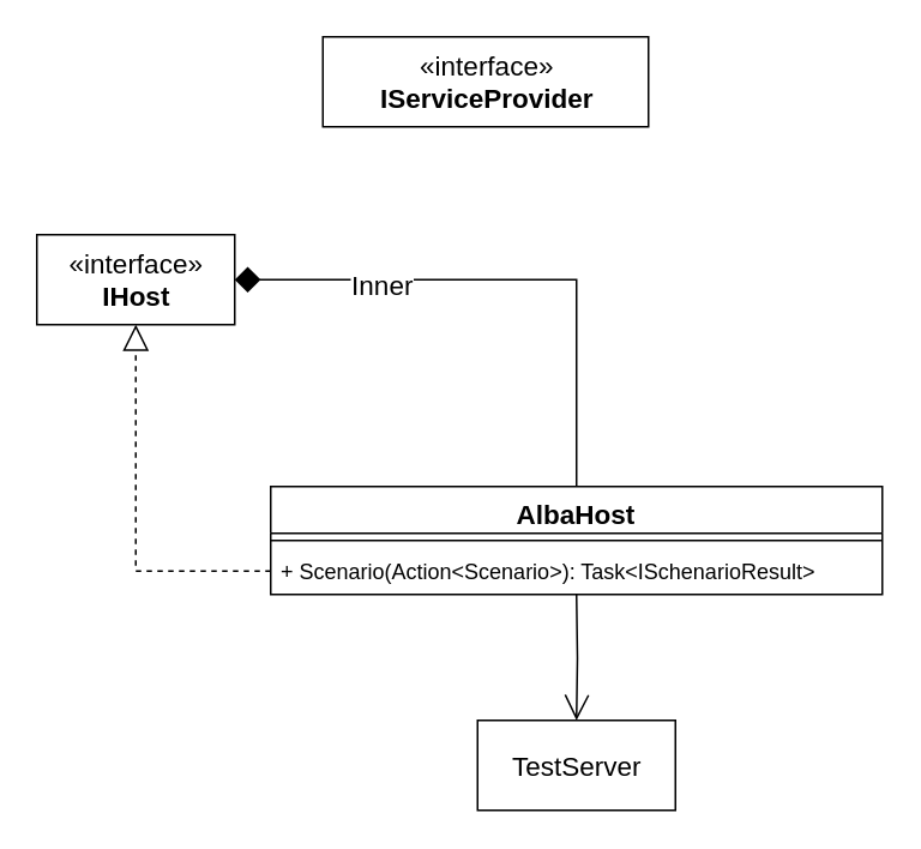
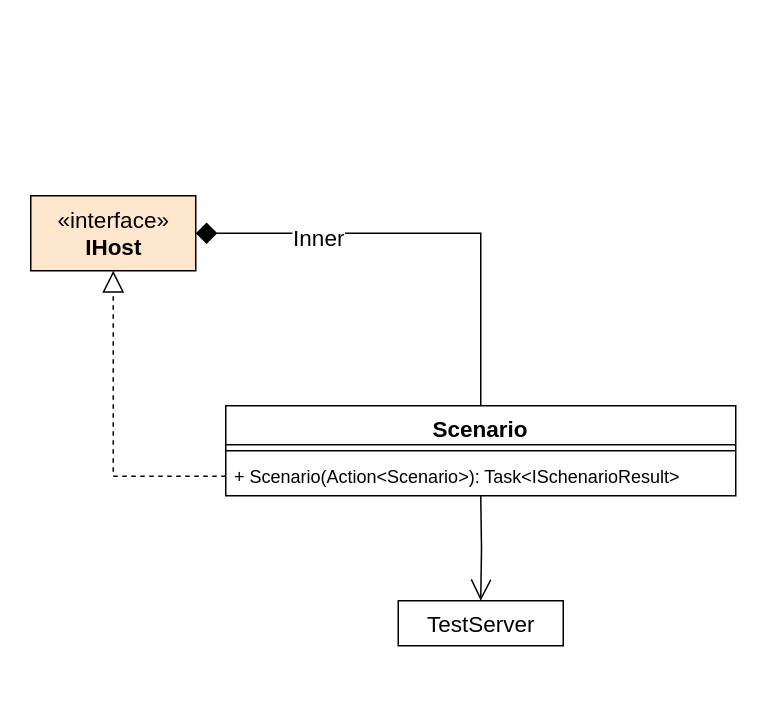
  <mxCell id="0" />
  <mxCell id="1" parent="0" />
- <mxCell id="2" value="&lt;font style=&quot;font-size: 15px&quot;&gt;«interface»&lt;br&gt;&lt;b&gt;IHost&lt;/b&gt;&lt;/font&gt;" style="html=1;" vertex="1" parent="1"><mxGeometry x="20" y="130" width="110" height="50" as="geometry" /></mxCell>
- <mxCell id="3" value="AlbaHost" style="swimlane;fontStyle=1;align=center;verticalAlign=top;childLayout=stackLayout;horizontal=1;startSize=26;horizontalStack=0;resizeParent=1;resizeParentMax=0;resizeLast=0;collapsible=1;marginBottom=0;fontSize=15;" vertex="1" parent="1"><mxGeometry x="150" y="270" width="340" height="60" as="geometry" /></mxCell>
+ <mxCell id="2" value="&lt;font style=&quot;font-size: 15px&quot;&gt;«interface»&lt;br&gt;&lt;b&gt;IHost&lt;/b&gt;&lt;/font&gt;" style="html=1;fillColor=#ffe6cc;" vertex="1" parent="1"><mxGeometry x="20" y="130" width="110" height="50" as="geometry" /></mxCell>
+ <mxCell id="3" value="Scenario" style="swimlane;fontStyle=1;align=center;verticalAlign=top;childLayout=stackLayout;horizontal=1;startSize=26;horizontalStack=0;resizeParent=1;resizeParentMax=0;resizeLast=0;collapsible=1;marginBottom=0;fontSize=15;" vertex="1" parent="1"><mxGeometry x="150" y="270" width="340" height="60" as="geometry" /></mxCell>
  <mxCell id="4" value="" style="line;strokeWidth=1;fillColor=none;align=left;verticalAlign=middle;spacingTop=-1;spacingLeft=3;spacingRight=3;rotatable=0;labelPosition=right;points=[];portConstraint=eastwest;" vertex="1" parent="3"><mxGeometry y="26" width="340" height="8" as="geometry" /></mxCell>
  <mxCell id="5" value="+ Scenario(Action&lt;Scenario&gt;): Task&lt;ISchenarioResult&gt;" style="text;strokeColor=none;fillColor=none;align=left;verticalAlign=top;spacingLeft=4;spacingRight=4;overflow=hidden;rotatable=0;points=[[0,0.5],[1,0.5]];portConstraint=eastwest;" vertex="1" parent="3"><mxGeometry y="34" width="340" height="26" as="geometry" /></mxCell>
  <mxCell id="6" value="" style="endArrow=block;dashed=1;endFill=0;endSize=12;html=1;rounded=0;edgeStyle=orthogonalEdgeStyle;entryX=0.5;entryY=1;entryDx=0;entryDy=0;exitX=0;exitY=0.5;exitDx=0;exitDy=0;" edge="1" parent="1" source="5" target="2"><mxGeometry width="160" relative="1" as="geometry"><mxPoint x="-50" y="370" as="sourcePoint" /><mxPoint x="110" y="370" as="targetPoint" /></mxGeometry></mxCell>
- <mxCell id="7" value="&lt;font style=&quot;font-size: 15px&quot;&gt;TestServer&lt;/font&gt;" style="html=1;" vertex="1" parent="1"><mxGeometry x="265" y="400" width="110" height="50" as="geometry" /></mxCell>
+ <mxCell id="7" value="&lt;font style=&quot;font-size: 15px&quot;&gt;TestServer&lt;/font&gt;" style="html=1;" vertex="1" parent="1"><mxGeometry x="265" y="400" width="110" height="30" as="geometry" /></mxCell>
  <mxCell id="8" value="" style="endArrow=diamond;endFill=1;endSize=12;html=1;rounded=0;edgeStyle=orthogonalEdgeStyle;exitX=0.5;exitY=0;exitDx=0;exitDy=0;entryX=1;entryY=0.5;entryDx=0;entryDy=0;" edge="1" parent="1" source="3" target="2"><mxGeometry width="160" relative="1" as="geometry"><mxPoint x="370" y="130" as="sourcePoint" /><mxPoint x="530" y="130" as="targetPoint" /></mxGeometry></mxCell>
  <mxCell id="9" value="&lt;font style=&quot;font-size: 15px&quot;&gt;Inner&lt;/font&gt;" style="edgeLabel;html=1;align=center;verticalAlign=middle;resizable=0;points=[];" vertex="1" connectable="0" parent="8"><mxGeometry x="0.469" y="2" relative="1" as="geometry"><mxPoint as="offset" /></mxGeometry></mxCell>
  <mxCell id="10" value="" style="endArrow=open;endFill=1;endSize=12;html=1;rounded=0;fontSize=15;edgeStyle=orthogonalEdgeStyle;entryX=0.5;entryY=0;entryDx=0;entryDy=0;" edge="1" parent="1" target="7"><mxGeometry width="160" relative="1" as="geometry"><mxPoint x="320" y="330" as="sourcePoint" /><mxPoint x="430" y="590" as="targetPoint" /></mxGeometry></mxCell>
- <mxCell id="11" value="«interface»&lt;br&gt;&lt;b&gt;IServiceProvider&lt;/b&gt;" style="html=1;fontSize=15;" vertex="1" parent="1"><mxGeometry x="179" y="20" width="181" height="50" as="geometry" /></mxCell>
